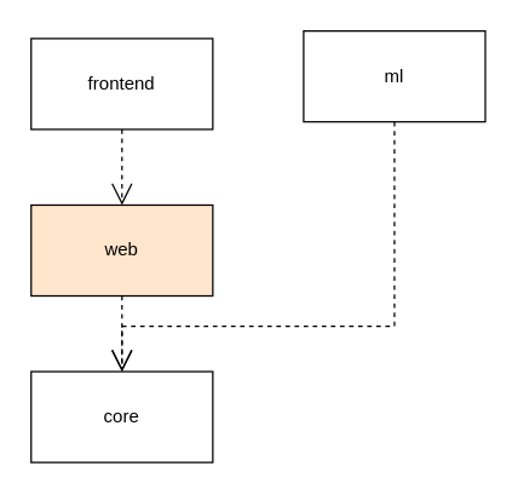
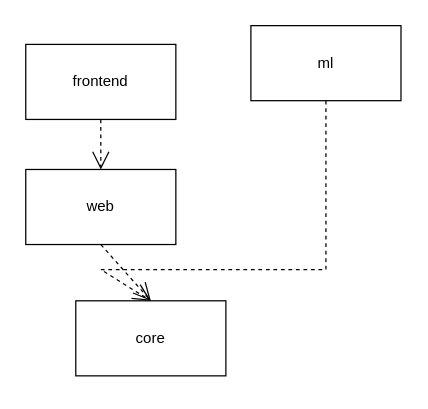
  <mxCell id="0" />
  <mxCell id="1" parent="0" />
  <mxCell id="2" value="ml" style="rounded=0;whiteSpace=wrap;html=1;" vertex="1" parent="1"><mxGeometry x="200" y="20" width="120" height="60" as="geometry" /></mxCell>
- <mxCell id="3" value="core" style="rounded=0;whiteSpace=wrap;html=1;" vertex="1" parent="1"><mxGeometry x="20" y="245" width="120" height="60" as="geometry" /></mxCell>
- <mxCell id="4" value="web" style="rounded=0;whiteSpace=wrap;html=1;fillColor=#ffe6cc;" vertex="1" parent="1"><mxGeometry x="20" y="135" width="120" height="60" as="geometry" /></mxCell>
- <mxCell id="5" value="frontend" style="rounded=0;whiteSpace=wrap;html=1;" vertex="1" parent="1"><mxGeometry x="20" y="25" width="120" height="60" as="geometry" /></mxCell>
+ <mxCell id="3" value="core" style="rounded=0;whiteSpace=wrap;html=1;" vertex="1" parent="1"><mxGeometry x="60" y="240" width="120" height="60" as="geometry" /></mxCell>
+ <mxCell id="4" value="web" style="rounded=0;whiteSpace=wrap;html=1;" vertex="1" parent="1"><mxGeometry x="20" y="135" width="120" height="60" as="geometry" /></mxCell>
+ <mxCell id="5" value="frontend" style="rounded=0;whiteSpace=wrap;html=1;" vertex="1" parent="1"><mxGeometry x="20" y="35" width="120" height="60" as="geometry" /></mxCell>
  <mxCell id="6" value="" style="endArrow=open;endSize=12;dashed=1;html=1;rounded=0;entryX=0.5;entryY=0;entryDx=0;entryDy=0;exitX=0.5;exitY=1;exitDx=0;exitDy=0;" edge="1" parent="1" source="2" target="3"><mxGeometry width="160" relative="1" as="geometry"><mxPoint x="0" y="265" as="sourcePoint" /><mxPoint x="70" y="195" as="targetPoint" /><Array as="points"><mxPoint x="260" y="215" /><mxPoint x="80" y="215" /></Array></mxGeometry></mxCell>
  <mxCell id="7" value="" style="endArrow=open;endSize=12;dashed=1;html=1;rounded=0;exitX=0.5;exitY=1;exitDx=0;exitDy=0;entryX=0.5;entryY=0;entryDx=0;entryDy=0;" edge="1" parent="1" source="4" target="3"><mxGeometry width="160" relative="1" as="geometry"><mxPoint x="-60" y="255" as="sourcePoint" /><mxPoint x="100" y="255" as="targetPoint" /><Array as="points" /></mxGeometry></mxCell>
  <mxCell id="8" value="" style="endArrow=open;endSize=12;dashed=1;html=1;rounded=0;exitX=0.5;exitY=1;exitDx=0;exitDy=0;" edge="1" parent="1" source="5"><mxGeometry width="160" relative="1" as="geometry"><mxPoint x="-50" y="375" as="sourcePoint" /><mxPoint x="80" y="135" as="targetPoint" /></mxGeometry></mxCell>
